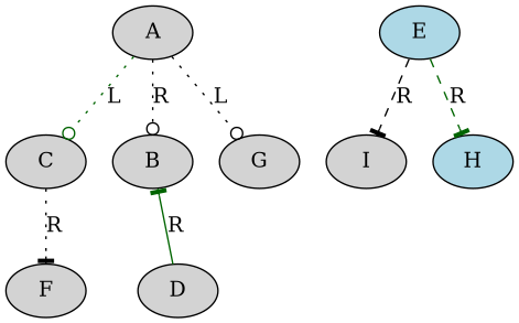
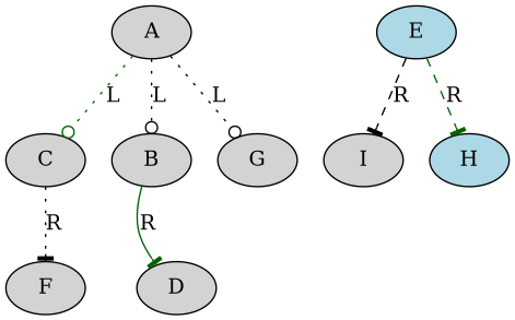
  digraph {
    node [fillcolor=lightgrey style=filled]
    edge [arrowhead=tee color=black style=dotted]
    n1 [label=A]
    n2 [label=C]
    n3 [label=B]
    n4 [label=G]
    n5 [label=F]
    n6 [label=D]
    n7 [fillcolor=lightblue label=E]
    n8 [label=I]
    n9 [fillcolor=lightblue label=H]
    n1 -> n2 [arrowhead=odot color=darkgreen label=L]
-   n1 -> n3 [arrowhead=odot label=R]
+   n1 -> n3 [arrowhead=odot label=L]
    n1 -> n4 [arrowhead=odot label=L]
    n2 -> n5 [label=R]
-   n6 -> n3 [color=darkgreen label=R style=solid]
+   n3 -> n6 [color=darkgreen label=R style=solid]
    n7 -> n8 [label=R style=dashed]
    n7 -> n9 [color=darkgreen label=R style=dashed]
  }
